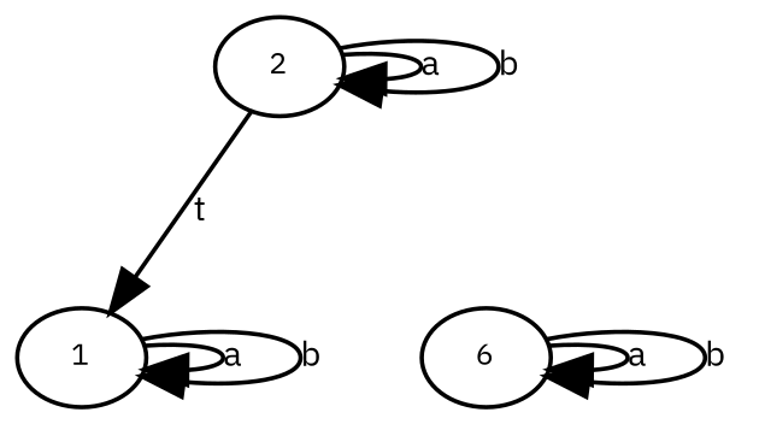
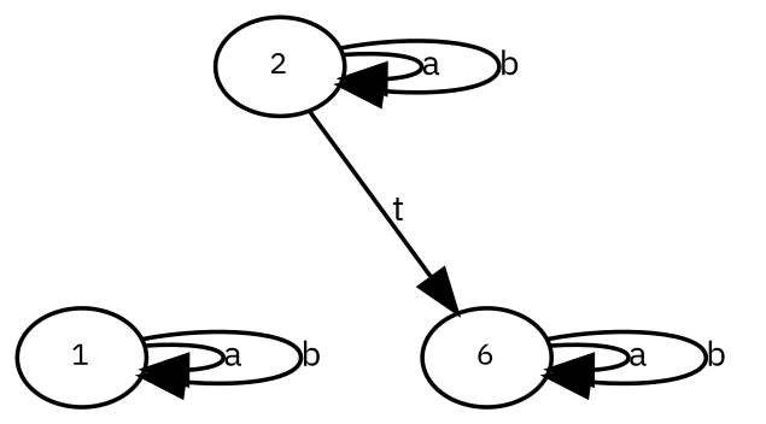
  digraph {
    fontname="IBM Plex Sans"
    node [fontname="IBM Plex Sans" fontsize=7]
    edge [fontname="IBM Plex Sans" fontsize=8]
    n1 [height=.01 label=1 width=.01]
    n2 [height=.01 label=2 width=.01]
    n3 [height=.01 label=6 width=.01]
    n1 -> n1 [label=a]
    n1 -> n1 [label=b]
-   n2 -> n1 [label=t]
+   n2 -> n3 [label=t]
    n2 -> n2 [label=a]
    n2 -> n2 [label=b]
    n3 -> n3 [label=a]
    n3 -> n3 [label=b]
  }
